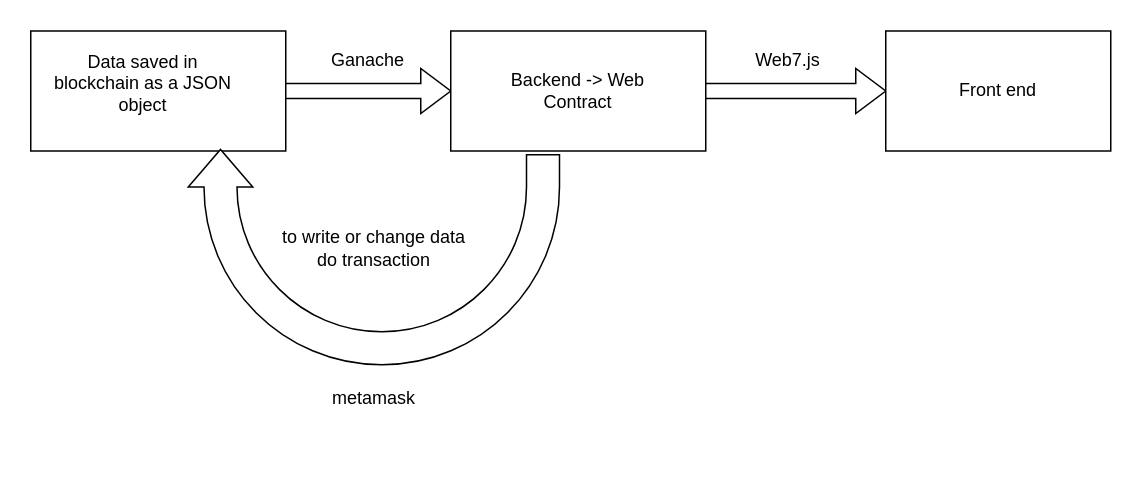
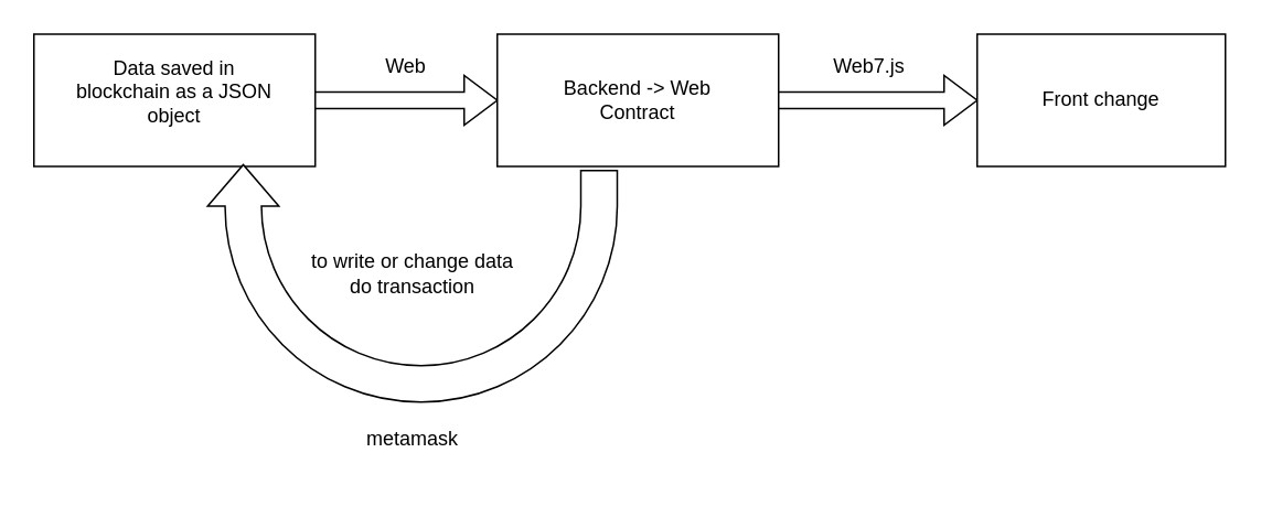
  <mxCell id="0" />
  <mxCell id="1" parent="0" />
  <mxCell id="2" value="" style="rounded=0;whiteSpace=wrap;html=1;" vertex="1" parent="1"><mxGeometry x="20" y="20" width="170" height="80" as="geometry" /></mxCell>
  <mxCell id="3" value="" style="html=1;shadow=0;dashed=0;align=center;verticalAlign=middle;shape=mxgraph.arrows2.arrow;dy=0.67;dx=20;notch=0;" vertex="1" parent="1"><mxGeometry x="190" y="45" width="110" height="30" as="geometry" /></mxCell>
  <mxCell id="4" value="" style="rounded=0;whiteSpace=wrap;html=1;" vertex="1" parent="1"><mxGeometry x="300" y="20" width="170" height="80" as="geometry" /></mxCell>
- <mxCell id="5" value="Data saved in blockchain as a JSON object" style="text;html=1;strokeColor=none;fillColor=none;align=center;verticalAlign=middle;whiteSpace=wrap;rounded=0;" vertex="1" parent="1"><mxGeometry x="30" y="30" width="130" height="50" as="geometry" /></mxCell>
+ <mxCell id="5" value="Data saved in blockchain as a JSON object" style="text;html=1;strokeColor=none;fillColor=none;align=center;verticalAlign=middle;whiteSpace=wrap;rounded=0;" vertex="1" parent="1"><mxGeometry x="40" y="30" width="130" height="50" as="geometry" /></mxCell>
  <mxCell id="6" value="Backend -&amp;gt; Web Contract" style="text;html=1;strokeColor=none;fillColor=none;align=center;verticalAlign=middle;whiteSpace=wrap;rounded=0;" vertex="1" parent="1"><mxGeometry x="320" y="35" width="130" height="50" as="geometry" /></mxCell>
  <mxCell id="7" value="" style="html=1;shadow=0;dashed=0;align=center;verticalAlign=middle;shape=mxgraph.arrows2.arrow;dy=0.67;dx=20;notch=0;" vertex="1" parent="1"><mxGeometry x="470" y="45" width="120" height="30" as="geometry" /></mxCell>
  <mxCell id="8" value="" style="rounded=0;whiteSpace=wrap;html=1;" vertex="1" parent="1"><mxGeometry x="590" y="20" width="150" height="80" as="geometry" /></mxCell>
- <mxCell id="9" value="Front end" style="text;html=1;strokeColor=none;fillColor=none;align=center;verticalAlign=middle;whiteSpace=wrap;rounded=0;" vertex="1" parent="1"><mxGeometry x="600" y="35" width="130" height="50" as="geometry" /></mxCell>
- <mxCell id="10" value="Ganache" style="text;html=1;strokeColor=none;fillColor=none;align=center;verticalAlign=middle;whiteSpace=wrap;rounded=0;" vertex="1" parent="1"><mxGeometry x="180" y="20" width="130" height="40" as="geometry" /></mxCell>
+ <mxCell id="9" value="Front change" style="text;html=1;strokeColor=none;fillColor=none;align=center;verticalAlign=middle;whiteSpace=wrap;rounded=0;" vertex="1" parent="1"><mxGeometry x="600" y="35" width="130" height="50" as="geometry" /></mxCell>
+ <mxCell id="10" value="Web" style="text;html=1;strokeColor=none;fillColor=none;align=center;verticalAlign=middle;whiteSpace=wrap;rounded=0;" vertex="1" parent="1"><mxGeometry x="180" y="20" width="130" height="40" as="geometry" /></mxCell>
  <mxCell id="11" value="Web7.js" style="text;html=1;strokeColor=none;fillColor=none;align=center;verticalAlign=middle;whiteSpace=wrap;rounded=0;" vertex="1" parent="1"><mxGeometry x="460" y="20" width="130" height="40" as="geometry" /></mxCell>
  <mxCell id="12" value="" style="html=1;shadow=0;dashed=0;align=center;verticalAlign=middle;shape=mxgraph.arrows2.uTurnArrow;dy=11;arrowHead=43;dx2=25;rotation=-90;" vertex="1" parent="1"><mxGeometry x="178.75" y="48.75" width="140" height="247.5" as="geometry" /></mxCell>
  <mxCell id="13" value="&lt;div&gt;to write or change data&lt;/div&gt;&lt;div&gt;do transaction&lt;br&gt;&lt;/div&gt;" style="text;html=1;strokeColor=none;fillColor=none;align=center;verticalAlign=middle;whiteSpace=wrap;rounded=0;" vertex="1" parent="1"><mxGeometry x="183.75" y="140" width="130" height="50" as="geometry" /></mxCell>
  <mxCell id="14" value="metamask" style="text;html=1;strokeColor=none;fillColor=none;align=center;verticalAlign=middle;whiteSpace=wrap;rounded=0;" vertex="1" parent="1"><mxGeometry x="183.75" y="240" width="130" height="50" as="geometry" /></mxCell>
